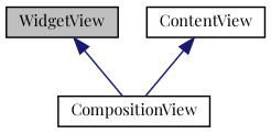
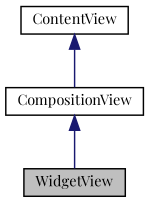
  digraph {
    fontname="Playfair Display"
    node [color=black fillcolor=white fontname="Playfair Display" fontsize=10 shape=record style=filled]
    edge [color=midnightblue dir=back fontname="Playfair Display" fontsize=10 labelfontname=Helvetica labelfontsize=10 style=solid]
    n1 [fillcolor=grey75 fontcolor=black height=0.2 label=WidgetView width=0.4]
    n2 [height=0.2 label=CompositionView width=0.4]
    n3 [height=0.2 label=ContentView width=0.4]
-   n1 -> n2
+   n2 -> n1
    n3 -> n2
  }
